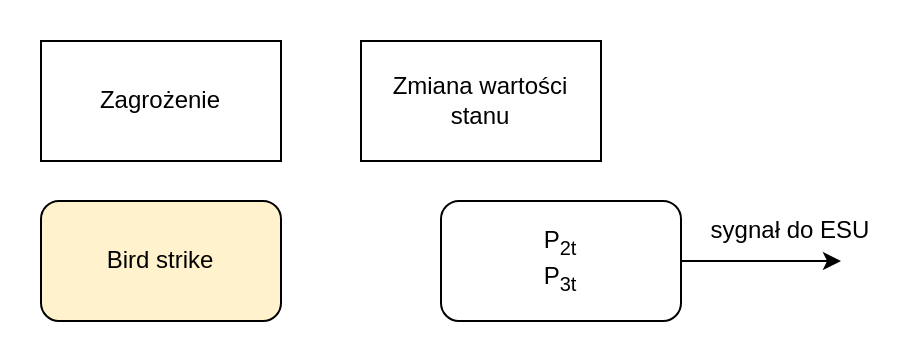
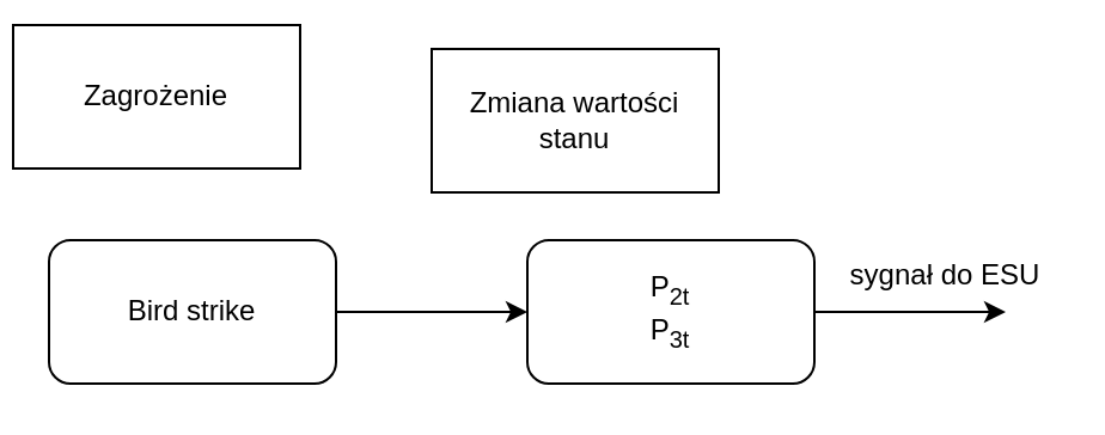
  <mxCell id="0" />
  <mxCell id="1" parent="0" />
- <mxCell id="3" value="Bird strike" style="rounded=1;whiteSpace=wrap;html=1;fillColor=#fff2cc;" vertex="1" parent="1"><mxGeometry x="20" y="100" width="120" height="60" as="geometry" /></mxCell>
+ <mxCell id="2" value="" style="edgeStyle=orthogonalEdgeStyle;rounded=0;orthogonalLoop=1;jettySize=auto;html=1;" edge="1" parent="1" source="3" target="5"><mxGeometry relative="1" as="geometry" /></mxCell>
+ <mxCell id="3" value="Bird strike" style="rounded=1;whiteSpace=wrap;html=1;" vertex="1" parent="1"><mxGeometry x="20" y="100" width="120" height="60" as="geometry" /></mxCell>
  <mxCell id="4" style="edgeStyle=orthogonalEdgeStyle;rounded=0;orthogonalLoop=1;jettySize=auto;html=1;" edge="1" parent="1" source="5"><mxGeometry relative="1" as="geometry"><mxPoint x="420" y="130" as="targetPoint" /></mxGeometry></mxCell>
  <mxCell id="5" value="P&lt;sub&gt;2t&lt;br&gt;&lt;/sub&gt;P&lt;sub&gt;3t&lt;/sub&gt;" style="rounded=1;whiteSpace=wrap;html=1;" vertex="1" parent="1"><mxGeometry x="220" y="100" width="120" height="60" as="geometry" /></mxCell>
- <mxCell id="6" value="Zagrożenie" style="rounded=0;whiteSpace=wrap;html=1;" vertex="1" parent="1"><mxGeometry x="20" y="20" width="120" height="60" as="geometry" /></mxCell>
+ <mxCell id="6" value="Zagrożenie" style="rounded=0;whiteSpace=wrap;html=1;" vertex="1" parent="1"><mxGeometry x="5" y="10" width="120" height="60" as="geometry" /></mxCell>
  <mxCell id="7" value="Zmiana wartości stanu" style="rounded=0;whiteSpace=wrap;html=1;" vertex="1" parent="1"><mxGeometry x="180" y="20" width="120" height="60" as="geometry" /></mxCell>
  <mxCell id="8" value="sygnał do ESU" style="text;html=1;strokeColor=none;fillColor=none;align=center;verticalAlign=middle;whiteSpace=wrap;rounded=0;" vertex="1" parent="1"><mxGeometry x="350" y="100" width="90" height="30" as="geometry" /></mxCell>
